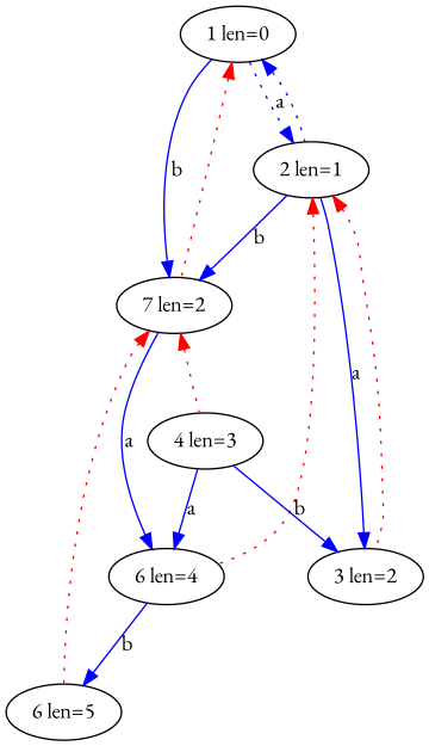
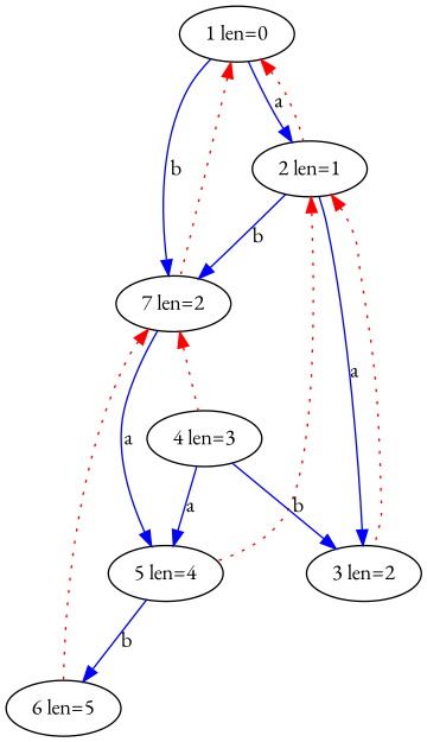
  digraph {
    fontname="EB Garamond"
    node [fontname="EB Garamond"]
    edge [color=blue fontname="EB Garamond"]
    n1 [label="1 len=0"]
    n2 [label="2 len=1"]
    n3 [label="7 len=2"]
    n4 [label="3 len=2"]
-   n5 [label="6 len=4"]
+   n5 [label="5 len=4"]
    n6 [label="4 len=3"]
    n7 [label="6 len=5"]
-   n1 -> n2 [label=a style=dotted]
-   n1 -> n2 [dir=back style=dotted]
+   n1 -> n2 [label=a]
+   n1 -> n2 [color=red dir=back style=dotted]
    n1 -> n3 [label=b]
    n1 -> n3 [color=red dir=back style=dotted]
    n2 -> n3 [label=b]
    n2 -> n4 [label=a]
    n2 -> n4 [color=red dir=back style=dotted]
    n2 -> n5 [color=red dir=back style=dotted]
    n3 -> n5 [label=a]
    n3 -> n6 [color=red dir=back style=dotted]
    n3 -> n7 [color=red dir=back style=dotted]
    n5 -> n7 [label=b]
    n6 -> n4 [label=b]
    n6 -> n5 [label=a]
  }
